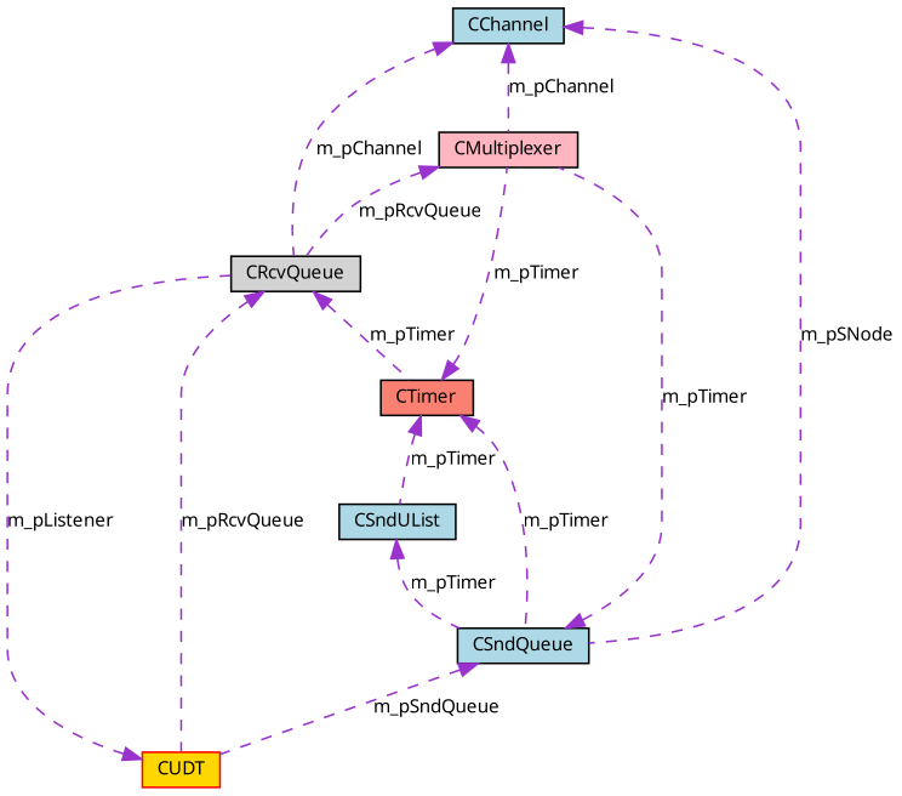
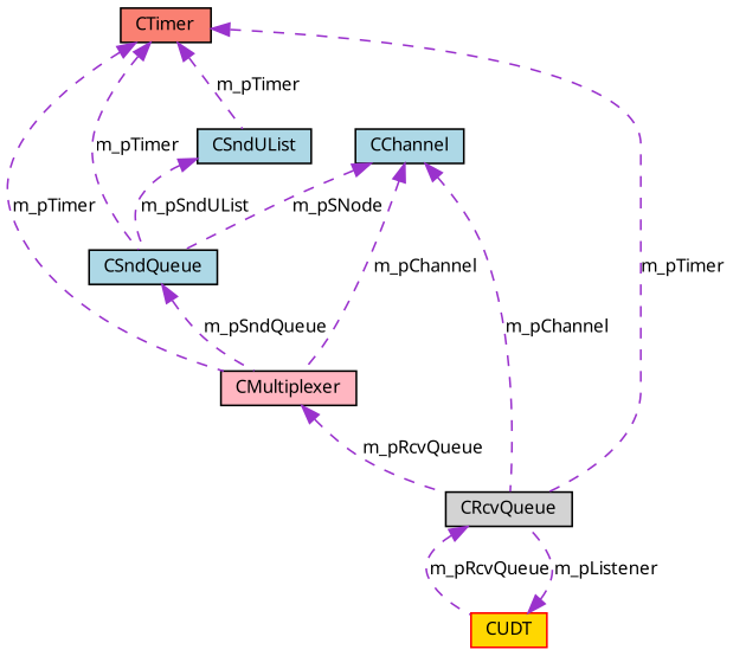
  digraph {
    node [color=black fillcolor=lightblue fontname="FreeSans.ttf" fontsize=10 shape=record style=filled]
    edge [color=darkorchid3 dir=back fontname="FreeSans.ttf" fontsize=10 labelfontname="FreeSans.ttf" labelfontsize=10 style=dashed]
    n1 [fillcolor=lightpink fontcolor=black height=0.2 label=CMultiplexer width=0.4]
    n2 [fillcolor=lightgrey height=0.2 label=CRcvQueue width=0.4]
    n3 [fillcolor=salmon height=0.2 label=CTimer width=0.4]
    n4 [height=0.2 label=CSndQueue width=0.4]
    n5 [height=0.2 label=CSndUList width=0.4]
    n6 [color=red fillcolor=gold height=0.2 label=CUDT width=0.4]
    n7 [height=0.2 label=CChannel width=0.4]
    n1 -> n2 [label=m_pRcvQueue]
    n2 -> n6 [label=m_pRcvQueue]
    n3 -> n1 [label=m_pTimer]
-   n2 -> n3 [label=m_pTimer]
+   n3 -> n2 [label=m_pTimer]
    n3 -> n4 [label=m_pTimer]
    n3 -> n5 [label=m_pTimer]
-   n4 -> n1 [label=m_pTimer]
-   n4 -> n6 [label=m_pSndQueue]
-   n5 -> n4 [label=m_pTimer]
+   n4 -> n1 [label=m_pSndQueue]
+   n5 -> n4 [label=m_pSndUList]
    n6 -> n2 [label=m_pListener]
    n7 -> n1 [label=m_pChannel]
    n7 -> n2 [label=m_pChannel]
    n7 -> n4 [label=m_pSNode]
  }
